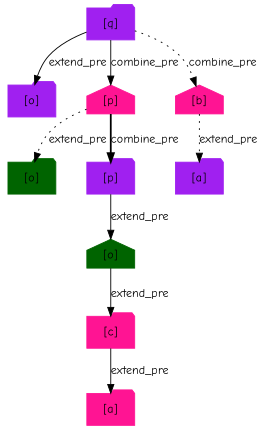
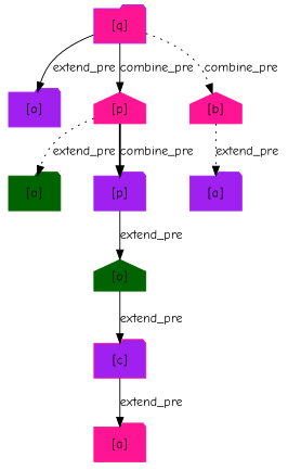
  digraph {
    fontname="Comic Neue"
    node [color=purple fontname="Comic Neue" shape=folder style=filled]
    edge [color=black fontname="Comic Neue" style=solid]
-   n1 [label="[q]"]
+   n1 [label="[q]" fillcolor=deeppink]
    n2 [label="[o]"]
    n3 [color=deeppink label="[p]" shape=house]
    n4 [color=deeppink label="[b]" shape=house]
    n5 [color=darkgreen label="[o]"]
    n6 [label="[p]"]
    n7 [color=darkgreen label="[o]" shape=house]
-   n8 [color=deeppink label="[c]"]
+   n8 [color=deeppink label="[c]" fillcolor=purple]
    n9 [color=deeppink label="[a]"]
    n10 [label="[a]"]
    n1 -> n2 [label=extend_pre]
    n1 -> n3 [label=combine_pre]
    n1 -> n4 [label=combine_pre style=dotted]
    n3 -> n5 [label=extend_pre style=dotted]
    n3 -> n6 [label=combine_pre style=bold]
    n4 -> n10 [label=extend_pre style=dotted]
    n6 -> n7 [label=extend_pre]
    n7 -> n8 [label=extend_pre]
    n8 -> n9 [label=extend_pre]
  }
